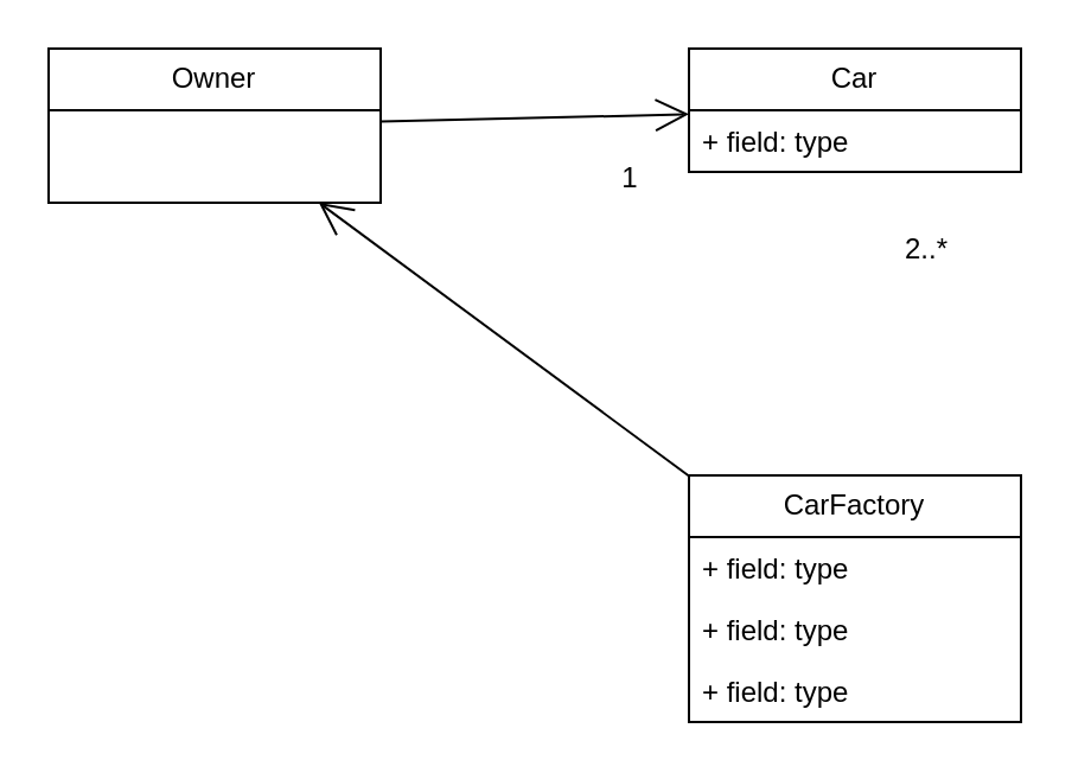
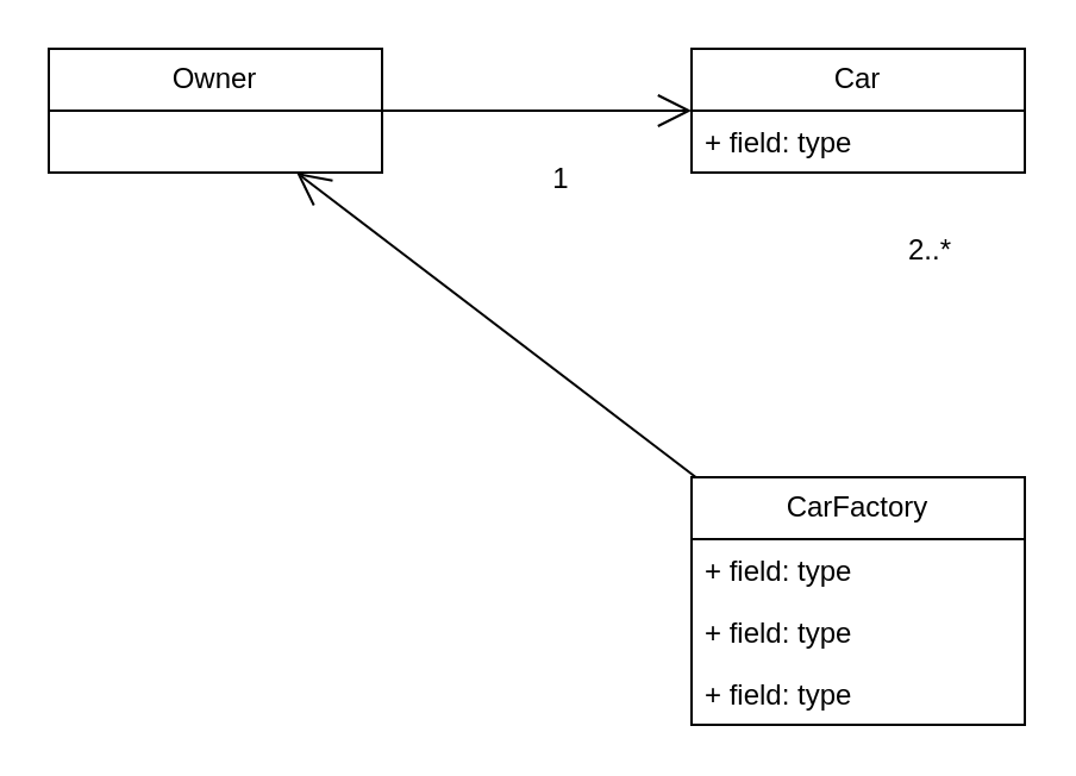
  <mxCell id="0" />
  <mxCell id="1" parent="0" />
- <mxCell id="2" value="Owner" style="swimlane;fontStyle=0;childLayout=stackLayout;horizontal=1;startSize=26;fillColor=none;horizontalStack=0;resizeParent=1;resizeParentMax=0;resizeLast=0;collapsible=1;marginBottom=0;whiteSpace=wrap;html=1;" vertex="1" parent="1"><mxGeometry x="20" y="20" width="140" height="65" as="geometry" /></mxCell>
+ <mxCell id="2" value="Owner" style="swimlane;fontStyle=0;childLayout=stackLayout;horizontal=1;startSize=26;fillColor=none;horizontalStack=0;resizeParent=1;resizeParentMax=0;resizeLast=0;collapsible=1;marginBottom=0;whiteSpace=wrap;html=1;" vertex="1" parent="1"><mxGeometry x="20" y="20" width="140" height="52" as="geometry" /></mxCell>
  <mxCell id="3" value="Car" style="swimlane;fontStyle=0;childLayout=stackLayout;horizontal=1;startSize=26;fillColor=none;horizontalStack=0;resizeParent=1;resizeParentMax=0;resizeLast=0;collapsible=1;marginBottom=0;whiteSpace=wrap;html=1;" vertex="1" parent="1"><mxGeometry x="290" y="20" width="140" height="52" as="geometry" /></mxCell>
  <mxCell id="4" value="+ field: type" style="text;strokeColor=none;fillColor=none;align=left;verticalAlign=top;spacingLeft=4;spacingRight=4;overflow=hidden;rotatable=0;points=[[0,0.5],[1,0.5]];portConstraint=eastwest;whiteSpace=wrap;html=1;" vertex="1" parent="3"><mxGeometry y="26" width="140" height="26" as="geometry" /></mxCell>
  <mxCell id="5" value="" style="endArrow=open;endFill=1;endSize=12;html=1;rounded=0;" edge="1" parent="1" source="2" target="3"><mxGeometry width="160" relative="1" as="geometry"><mxPoint x="220" y="-140" as="sourcePoint" /><mxPoint x="380" y="-140" as="targetPoint" /></mxGeometry></mxCell>
- <mxCell id="6" value="1" style="text;html=1;align=center;verticalAlign=middle;resizable=0;points=[];autosize=1;strokeColor=none;fillColor=none;" vertex="1" parent="1"><mxGeometry x="250" y="60" width="30" height="30" as="geometry" /></mxCell>
+ <mxCell id="6" value="1" style="text;html=1;align=center;verticalAlign=middle;resizable=0;points=[];autosize=1;strokeColor=none;fillColor=none;" vertex="1" parent="1"><mxGeometry x="220" y="60" width="30" height="30" as="geometry" /></mxCell>
  <mxCell id="7" value="CarFactory" style="swimlane;fontStyle=0;childLayout=stackLayout;horizontal=1;startSize=26;fillColor=none;horizontalStack=0;resizeParent=1;resizeParentMax=0;resizeLast=0;collapsible=1;marginBottom=0;whiteSpace=wrap;html=1;" vertex="1" parent="1"><mxGeometry x="290" y="200" width="140" height="104" as="geometry" /></mxCell>
  <mxCell id="8" value="+ field: type" style="text;strokeColor=none;fillColor=none;align=left;verticalAlign=top;spacingLeft=4;spacingRight=4;overflow=hidden;rotatable=0;points=[[0,0.5],[1,0.5]];portConstraint=eastwest;whiteSpace=wrap;html=1;" vertex="1" parent="7"><mxGeometry y="26" width="140" height="26" as="geometry" /></mxCell>
  <mxCell id="9" value="+ field: type" style="text;strokeColor=none;fillColor=none;align=left;verticalAlign=top;spacingLeft=4;spacingRight=4;overflow=hidden;rotatable=0;points=[[0,0.5],[1,0.5]];portConstraint=eastwest;whiteSpace=wrap;html=1;" vertex="1" parent="7"><mxGeometry y="52" width="140" height="26" as="geometry" /></mxCell>
  <mxCell id="10" value="+ field: type" style="text;strokeColor=none;fillColor=none;align=left;verticalAlign=top;spacingLeft=4;spacingRight=4;overflow=hidden;rotatable=0;points=[[0,0.5],[1,0.5]];portConstraint=eastwest;whiteSpace=wrap;html=1;" vertex="1" parent="7"><mxGeometry y="78" width="140" height="26" as="geometry" /></mxCell>
  <mxCell id="11" value="" style="endArrow=open;endFill=1;endSize=12;html=1;rounded=0;" edge="1" parent="1" source="7" target="2"><mxGeometry width="160" relative="1" as="geometry"><mxPoint x="170" y="56" as="sourcePoint" /><mxPoint x="300" y="56" as="targetPoint" /></mxGeometry></mxCell>
  <mxCell id="12" value="2..*" style="text;html=1;align=center;verticalAlign=middle;resizable=0;points=[];autosize=1;strokeColor=none;fillColor=none;" vertex="1" parent="1"><mxGeometry x="370" y="90" width="40" height="30" as="geometry" /></mxCell>
